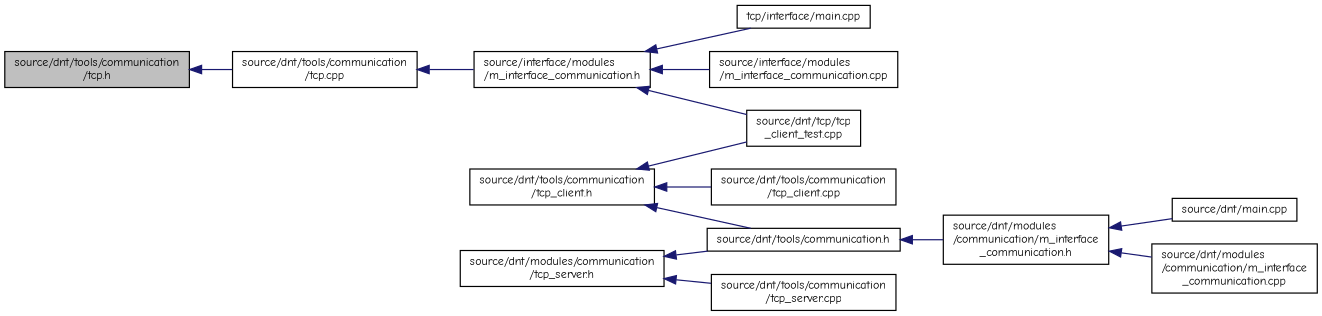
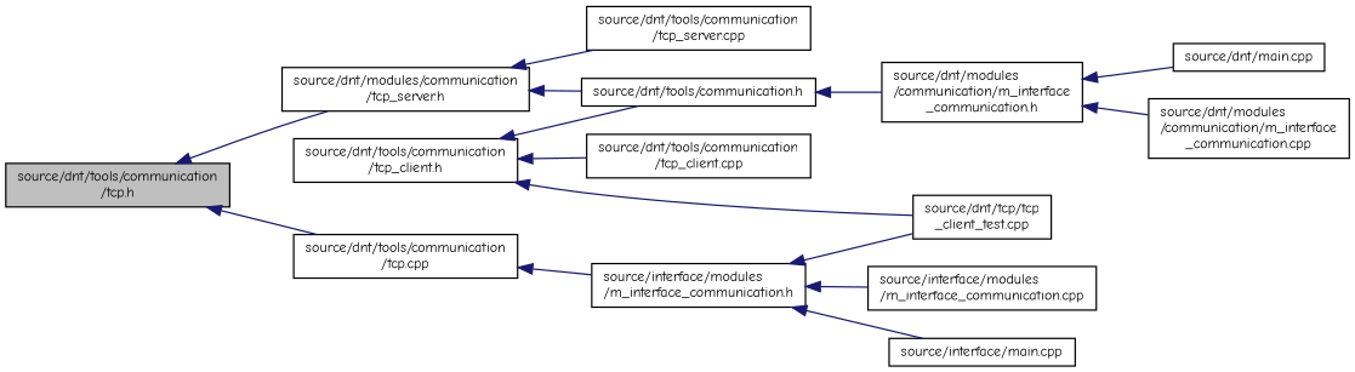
  digraph {
    fontname="Comic Neue"
    rankdir=LR
    node [color=black fillcolor=white fontname="Comic Neue" fontsize=10 shape=record style=filled]
    edge [color=midnightblue dir=back fontname="Comic Neue" fontsize=10 labelfontname=Helvetica labelfontsize=10 style=solid]
    n1 [fillcolor=grey75 fontcolor=black height=0.2 label="source/dnt/tools/communication\l/tcp.h" width=0.4]
    n2 [height=0.2 label="source/dnt/tools/communication\l/tcp.cpp" width=0.4]
    n3 [height=0.2 label="source/dnt/modules/communication\l/tcp_server.h" width=0.4]
    n4 [height=0.2 label="source/interface/modules\l/m_interface_communication.h" width=0.4]
    n5 [height=0.2 label="source/dnt/tools/communication\l/tcp_client.h" width=0.4]
    n6 [height=0.2 label="source/dnt/tcp/tcp\l_client_test.cpp" width=0.4]
    n7 [height=0.2 label="source/dnt/tools/communication\l/tcp_client.cpp" width=0.4]
    n8 [height=0.2 label="source/dnt/tools/communication.h" width=0.4]
    n9 [height=0.2 label="source/dnt/tools/communication\l/tcp_server.cpp" width=0.4]
    n10 [height=0.2 label="source/dnt/modules\l/communication/m_interface\l_communication.h" width=0.4]
-   n11 [height=0.2 label="tcp/interface/main.cpp" width=0.4]
+   n11 [height=0.2 label="source/interface/main.cpp" width=0.4]
    n12 [height=0.2 label="source/interface/modules\l/m_interface_communication.cpp" width=0.4]
    n13 [height=0.2 label="source/dnt/main.cpp" width=0.4]
    n14 [height=0.2 label="source/dnt/modules\l/communication/m_interface\l_communication.cpp" width=0.4]
    n1 -> n2
+   n1 -> n3
    n2 -> n4
    n3 -> n8
    n3 -> n9
    n4 -> n6
    n4 -> n11
    n4 -> n12
    n5 -> n6
    n5 -> n7
    n5 -> n8
    n8 -> n10
    n10 -> n13
    n10 -> n14
  }
